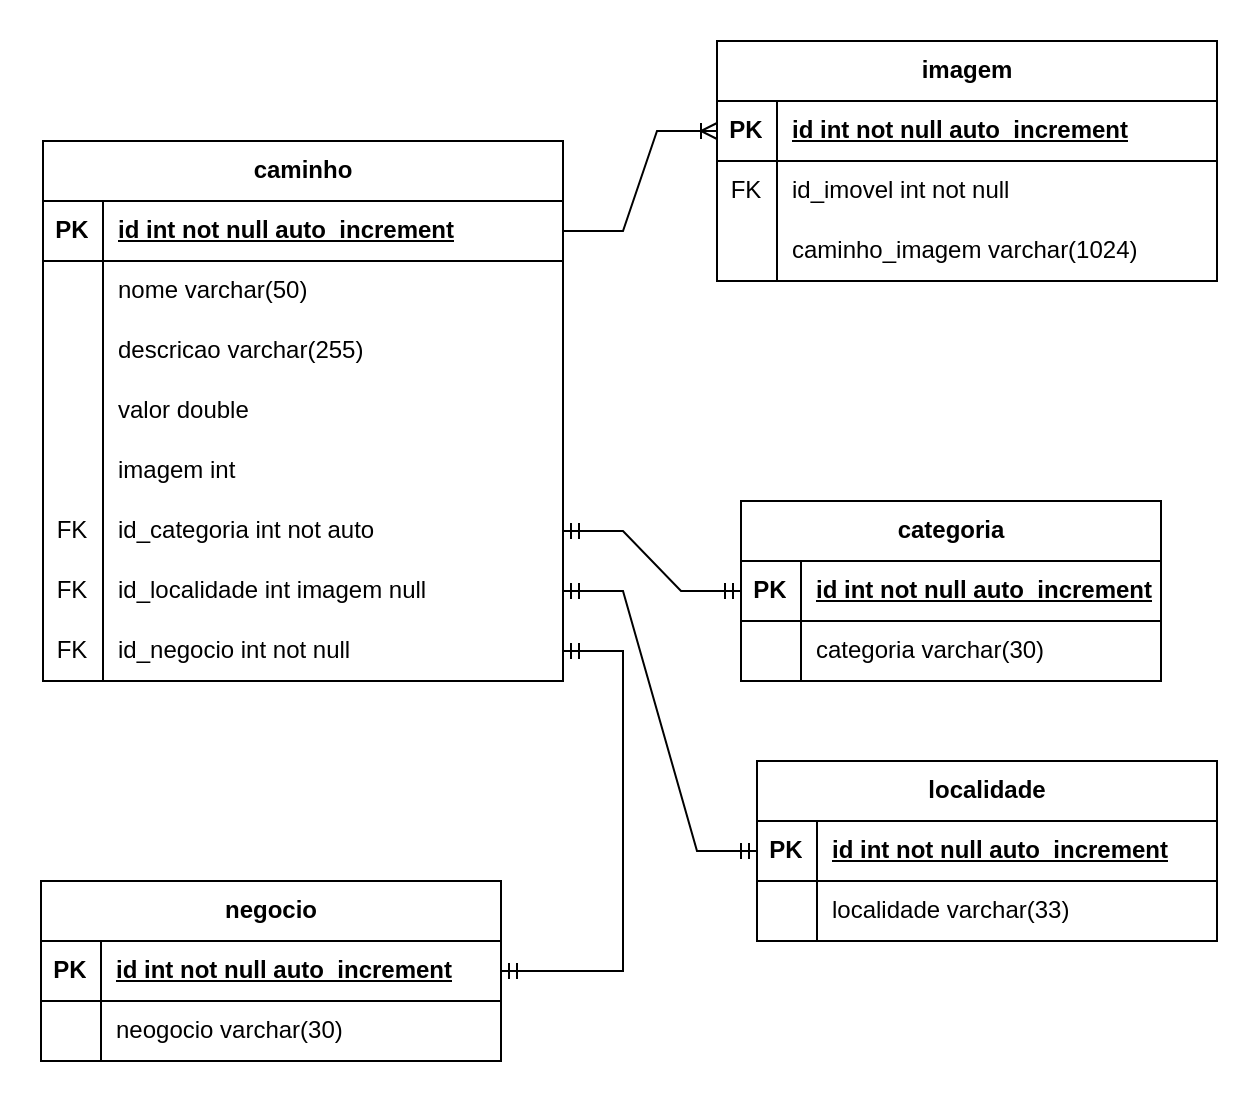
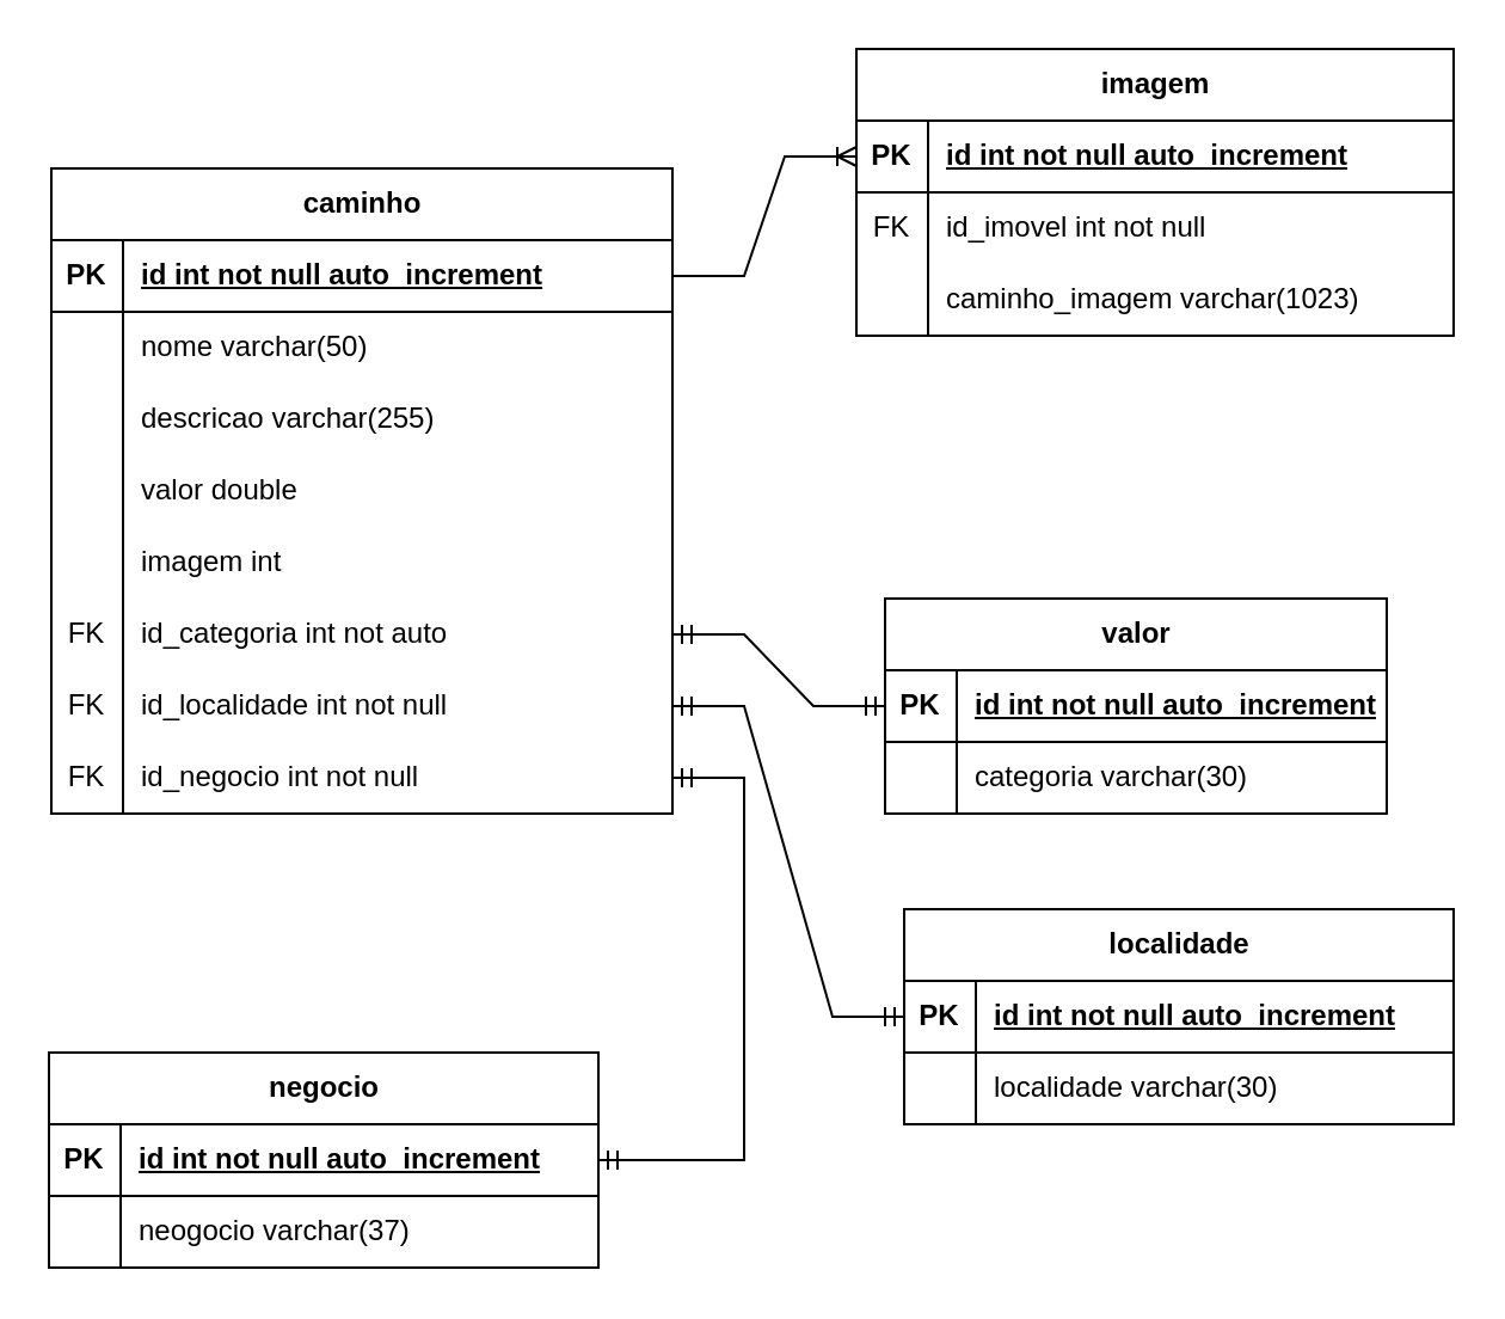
  <mxCell id="0" />
  <mxCell id="1" parent="0" />
  <mxCell id="2" value="caminho" style="shape=table;startSize=30;container=1;collapsible=1;childLayout=tableLayout;fixedRows=1;rowLines=0;fontStyle=1;align=center;resizeLast=1;html=1;" parent="1" vertex="1"><mxGeometry x="21" y="70" width="260" height="270" as="geometry" /></mxCell>
  <mxCell id="3" value="" style="shape=tableRow;horizontal=0;startSize=0;swimlaneHead=0;swimlaneBody=0;fillColor=none;collapsible=0;dropTarget=0;points=[[0,0.5],[1,0.5]];portConstraint=eastwest;top=0;left=0;right=0;bottom=1;" parent="2" vertex="1"><mxGeometry y="30" width="260" height="30" as="geometry" /></mxCell>
  <mxCell id="4" value="PK" style="shape=partialRectangle;connectable=0;fillColor=none;top=0;left=0;bottom=0;right=0;fontStyle=1;overflow=hidden;whiteSpace=wrap;html=1;" parent="3" vertex="1"><mxGeometry width="30" height="30" as="geometry"><mxRectangle width="30" height="30" as="alternateBounds" /></mxGeometry></mxCell>
  <mxCell id="5" value="id int not null auto_increment" style="shape=partialRectangle;connectable=0;fillColor=none;top=0;left=0;bottom=0;right=0;align=left;spacingLeft=6;fontStyle=5;overflow=hidden;whiteSpace=wrap;html=1;" parent="3" vertex="1"><mxGeometry x="30" width="230" height="30" as="geometry"><mxRectangle width="230" height="30" as="alternateBounds" /></mxGeometry></mxCell>
  <mxCell id="6" value="" style="shape=tableRow;horizontal=0;startSize=0;swimlaneHead=0;swimlaneBody=0;fillColor=none;collapsible=0;dropTarget=0;points=[[0,0.5],[1,0.5]];portConstraint=eastwest;top=0;left=0;right=0;bottom=0;" parent="2" vertex="1"><mxGeometry y="60" width="260" height="30" as="geometry" /></mxCell>
  <mxCell id="7" value="" style="shape=partialRectangle;connectable=0;fillColor=none;top=0;left=0;bottom=0;right=0;editable=1;overflow=hidden;whiteSpace=wrap;html=1;" parent="6" vertex="1"><mxGeometry width="30" height="30" as="geometry"><mxRectangle width="30" height="30" as="alternateBounds" /></mxGeometry></mxCell>
  <mxCell id="8" value="nome varchar(50)" style="shape=partialRectangle;connectable=0;fillColor=none;top=0;left=0;bottom=0;right=0;align=left;spacingLeft=6;overflow=hidden;whiteSpace=wrap;html=1;" parent="6" vertex="1"><mxGeometry x="30" width="230" height="30" as="geometry"><mxRectangle width="230" height="30" as="alternateBounds" /></mxGeometry></mxCell>
  <mxCell id="9" value="" style="shape=tableRow;horizontal=0;startSize=0;swimlaneHead=0;swimlaneBody=0;fillColor=none;collapsible=0;dropTarget=0;points=[[0,0.5],[1,0.5]];portConstraint=eastwest;top=0;left=0;right=0;bottom=0;" parent="2" vertex="1"><mxGeometry y="90" width="260" height="30" as="geometry" /></mxCell>
  <mxCell id="10" value="" style="shape=partialRectangle;connectable=0;fillColor=none;top=0;left=0;bottom=0;right=0;editable=1;overflow=hidden;whiteSpace=wrap;html=1;" parent="9" vertex="1"><mxGeometry width="30" height="30" as="geometry"><mxRectangle width="30" height="30" as="alternateBounds" /></mxGeometry></mxCell>
  <mxCell id="11" value="descricao varchar(255)" style="shape=partialRectangle;connectable=0;fillColor=none;top=0;left=0;bottom=0;right=0;align=left;spacingLeft=6;overflow=hidden;whiteSpace=wrap;html=1;" parent="9" vertex="1"><mxGeometry x="30" width="230" height="30" as="geometry"><mxRectangle width="230" height="30" as="alternateBounds" /></mxGeometry></mxCell>
  <mxCell id="12" value="" style="shape=tableRow;horizontal=0;startSize=0;swimlaneHead=0;swimlaneBody=0;fillColor=none;collapsible=0;dropTarget=0;points=[[0,0.5],[1,0.5]];portConstraint=eastwest;top=0;left=0;right=0;bottom=0;" parent="2" vertex="1"><mxGeometry y="120" width="260" height="30" as="geometry" /></mxCell>
  <mxCell id="13" value="" style="shape=partialRectangle;connectable=0;fillColor=none;top=0;left=0;bottom=0;right=0;editable=1;overflow=hidden;whiteSpace=wrap;html=1;" parent="12" vertex="1"><mxGeometry width="30" height="30" as="geometry"><mxRectangle width="30" height="30" as="alternateBounds" /></mxGeometry></mxCell>
  <mxCell id="14" value="valor double" style="shape=partialRectangle;connectable=0;fillColor=none;top=0;left=0;bottom=0;right=0;align=left;spacingLeft=6;overflow=hidden;whiteSpace=wrap;html=1;" parent="12" vertex="1"><mxGeometry x="30" width="230" height="30" as="geometry"><mxRectangle width="230" height="30" as="alternateBounds" /></mxGeometry></mxCell>
  <mxCell id="15" value="" style="shape=tableRow;horizontal=0;startSize=0;swimlaneHead=0;swimlaneBody=0;fillColor=none;collapsible=0;dropTarget=0;points=[[0,0.5],[1,0.5]];portConstraint=eastwest;top=0;left=0;right=0;bottom=0;" parent="2" vertex="1"><mxGeometry y="150" width="260" height="30" as="geometry" /></mxCell>
  <mxCell id="16" value="" style="shape=partialRectangle;connectable=0;fillColor=none;top=0;left=0;bottom=0;right=0;editable=1;overflow=hidden;whiteSpace=wrap;html=1;" parent="15" vertex="1"><mxGeometry width="30" height="30" as="geometry"><mxRectangle width="30" height="30" as="alternateBounds" /></mxGeometry></mxCell>
  <mxCell id="17" value="imagem int" style="shape=partialRectangle;connectable=0;fillColor=none;top=0;left=0;bottom=0;right=0;align=left;spacingLeft=6;overflow=hidden;whiteSpace=wrap;html=1;" parent="15" vertex="1"><mxGeometry x="30" width="230" height="30" as="geometry"><mxRectangle width="230" height="30" as="alternateBounds" /></mxGeometry></mxCell>
  <mxCell id="18" value="" style="shape=tableRow;horizontal=0;startSize=0;swimlaneHead=0;swimlaneBody=0;fillColor=none;collapsible=0;dropTarget=0;points=[[0,0.5],[1,0.5]];portConstraint=eastwest;top=0;left=0;right=0;bottom=0;" parent="2" vertex="1"><mxGeometry y="180" width="260" height="30" as="geometry" /></mxCell>
  <mxCell id="19" value="FK" style="shape=partialRectangle;connectable=0;fillColor=none;top=0;left=0;bottom=0;right=0;editable=1;overflow=hidden;whiteSpace=wrap;html=1;" parent="18" vertex="1"><mxGeometry width="30" height="30" as="geometry"><mxRectangle width="30" height="30" as="alternateBounds" /></mxGeometry></mxCell>
  <mxCell id="20" value="id_categoria int not auto" style="shape=partialRectangle;connectable=0;fillColor=none;top=0;left=0;bottom=0;right=0;align=left;spacingLeft=6;overflow=hidden;whiteSpace=wrap;html=1;" parent="18" vertex="1"><mxGeometry x="30" width="230" height="30" as="geometry"><mxRectangle width="230" height="30" as="alternateBounds" /></mxGeometry></mxCell>
  <mxCell id="21" value="" style="shape=tableRow;horizontal=0;startSize=0;swimlaneHead=0;swimlaneBody=0;fillColor=none;collapsible=0;dropTarget=0;points=[[0,0.5],[1,0.5]];portConstraint=eastwest;top=0;left=0;right=0;bottom=0;" parent="2" vertex="1"><mxGeometry y="210" width="260" height="30" as="geometry" /></mxCell>
  <mxCell id="22" value="FK" style="shape=partialRectangle;connectable=0;fillColor=none;top=0;left=0;bottom=0;right=0;editable=1;overflow=hidden;whiteSpace=wrap;html=1;" parent="21" vertex="1"><mxGeometry width="30" height="30" as="geometry"><mxRectangle width="30" height="30" as="alternateBounds" /></mxGeometry></mxCell>
- <mxCell id="23" value="id_localidade int imagem null" style="shape=partialRectangle;connectable=0;fillColor=none;top=0;left=0;bottom=0;right=0;align=left;spacingLeft=6;overflow=hidden;whiteSpace=wrap;html=1;" parent="21" vertex="1"><mxGeometry x="30" width="230" height="30" as="geometry"><mxRectangle width="230" height="30" as="alternateBounds" /></mxGeometry></mxCell>
+ <mxCell id="23" value="id_localidade int not null" style="shape=partialRectangle;connectable=0;fillColor=none;top=0;left=0;bottom=0;right=0;align=left;spacingLeft=6;overflow=hidden;whiteSpace=wrap;html=1;" parent="21" vertex="1"><mxGeometry x="30" width="230" height="30" as="geometry"><mxRectangle width="230" height="30" as="alternateBounds" /></mxGeometry></mxCell>
  <mxCell id="24" value="" style="shape=tableRow;horizontal=0;startSize=0;swimlaneHead=0;swimlaneBody=0;fillColor=none;collapsible=0;dropTarget=0;points=[[0,0.5],[1,0.5]];portConstraint=eastwest;top=0;left=0;right=0;bottom=0;" parent="2" vertex="1"><mxGeometry y="240" width="260" height="30" as="geometry" /></mxCell>
  <mxCell id="25" value="FK" style="shape=partialRectangle;connectable=0;fillColor=none;top=0;left=0;bottom=0;right=0;editable=1;overflow=hidden;whiteSpace=wrap;html=1;" parent="24" vertex="1"><mxGeometry width="30" height="30" as="geometry"><mxRectangle width="30" height="30" as="alternateBounds" /></mxGeometry></mxCell>
  <mxCell id="26" value="id_negocio int not null" style="shape=partialRectangle;connectable=0;fillColor=none;top=0;left=0;bottom=0;right=0;align=left;spacingLeft=6;overflow=hidden;whiteSpace=wrap;html=1;" parent="24" vertex="1"><mxGeometry x="30" width="230" height="30" as="geometry"><mxRectangle width="230" height="30" as="alternateBounds" /></mxGeometry></mxCell>
  <mxCell id="27" value="imagem" style="shape=table;startSize=30;container=1;collapsible=1;childLayout=tableLayout;fixedRows=1;rowLines=0;fontStyle=1;align=center;resizeLast=1;html=1;" parent="1" vertex="1"><mxGeometry x="358" y="20" width="250" height="120" as="geometry" /></mxCell>
  <mxCell id="28" value="" style="shape=tableRow;horizontal=0;startSize=0;swimlaneHead=0;swimlaneBody=0;fillColor=none;collapsible=0;dropTarget=0;points=[[0,0.5],[1,0.5]];portConstraint=eastwest;top=0;left=0;right=0;bottom=1;" parent="27" vertex="1"><mxGeometry y="30" width="250" height="30" as="geometry" /></mxCell>
  <mxCell id="29" value="PK" style="shape=partialRectangle;connectable=0;fillColor=none;top=0;left=0;bottom=0;right=0;fontStyle=1;overflow=hidden;whiteSpace=wrap;html=1;" parent="28" vertex="1"><mxGeometry width="30" height="30" as="geometry"><mxRectangle width="30" height="30" as="alternateBounds" /></mxGeometry></mxCell>
  <mxCell id="30" value="id int not null auto_increment" style="shape=partialRectangle;connectable=0;fillColor=none;top=0;left=0;bottom=0;right=0;align=left;spacingLeft=6;fontStyle=5;overflow=hidden;whiteSpace=wrap;html=1;" parent="28" vertex="1"><mxGeometry x="30" width="220" height="30" as="geometry"><mxRectangle width="220" height="30" as="alternateBounds" /></mxGeometry></mxCell>
  <mxCell id="31" value="" style="shape=tableRow;horizontal=0;startSize=0;swimlaneHead=0;swimlaneBody=0;fillColor=none;collapsible=0;dropTarget=0;points=[[0,0.5],[1,0.5]];portConstraint=eastwest;top=0;left=0;right=0;bottom=0;" parent="27" vertex="1"><mxGeometry y="60" width="250" height="30" as="geometry" /></mxCell>
  <mxCell id="32" value="FK" style="shape=partialRectangle;connectable=0;fillColor=none;top=0;left=0;bottom=0;right=0;editable=1;overflow=hidden;whiteSpace=wrap;html=1;" parent="31" vertex="1"><mxGeometry width="30" height="30" as="geometry"><mxRectangle width="30" height="30" as="alternateBounds" /></mxGeometry></mxCell>
  <mxCell id="33" value="id_imovel int not null" style="shape=partialRectangle;connectable=0;fillColor=none;top=0;left=0;bottom=0;right=0;align=left;spacingLeft=6;overflow=hidden;whiteSpace=wrap;html=1;" parent="31" vertex="1"><mxGeometry x="30" width="220" height="30" as="geometry"><mxRectangle width="220" height="30" as="alternateBounds" /></mxGeometry></mxCell>
  <mxCell id="34" value="" style="shape=tableRow;horizontal=0;startSize=0;swimlaneHead=0;swimlaneBody=0;fillColor=none;collapsible=0;dropTarget=0;points=[[0,0.5],[1,0.5]];portConstraint=eastwest;top=0;left=0;right=0;bottom=0;" parent="27" vertex="1"><mxGeometry y="90" width="250" height="30" as="geometry" /></mxCell>
  <mxCell id="35" value="" style="shape=partialRectangle;connectable=0;fillColor=none;top=0;left=0;bottom=0;right=0;editable=1;overflow=hidden;whiteSpace=wrap;html=1;" parent="34" vertex="1"><mxGeometry width="30" height="30" as="geometry"><mxRectangle width="30" height="30" as="alternateBounds" /></mxGeometry></mxCell>
- <mxCell id="36" value="caminho_imagem varchar(1024)" style="shape=partialRectangle;connectable=0;fillColor=none;top=0;left=0;bottom=0;right=0;align=left;spacingLeft=6;overflow=hidden;whiteSpace=wrap;html=1;" parent="34" vertex="1"><mxGeometry x="30" width="220" height="30" as="geometry"><mxRectangle width="220" height="30" as="alternateBounds" /></mxGeometry></mxCell>
- <mxCell id="37" value="categoria" style="shape=table;startSize=30;container=1;collapsible=1;childLayout=tableLayout;fixedRows=1;rowLines=0;fontStyle=1;align=center;resizeLast=1;html=1;" parent="1" vertex="1"><mxGeometry x="370" y="250" width="210" height="90" as="geometry" /></mxCell>
+ <mxCell id="36" value="caminho_imagem varchar(1023)" style="shape=partialRectangle;connectable=0;fillColor=none;top=0;left=0;bottom=0;right=0;align=left;spacingLeft=6;overflow=hidden;whiteSpace=wrap;html=1;" parent="34" vertex="1"><mxGeometry x="30" width="220" height="30" as="geometry"><mxRectangle width="220" height="30" as="alternateBounds" /></mxGeometry></mxCell>
+ <mxCell id="37" value="valor" style="shape=table;startSize=30;container=1;collapsible=1;childLayout=tableLayout;fixedRows=1;rowLines=0;fontStyle=1;align=center;resizeLast=1;html=1;" parent="1" vertex="1"><mxGeometry x="370" y="250" width="210" height="90" as="geometry" /></mxCell>
  <mxCell id="38" value="" style="shape=tableRow;horizontal=0;startSize=0;swimlaneHead=0;swimlaneBody=0;fillColor=none;collapsible=0;dropTarget=0;points=[[0,0.5],[1,0.5]];portConstraint=eastwest;top=0;left=0;right=0;bottom=1;" parent="37" vertex="1"><mxGeometry y="30" width="210" height="30" as="geometry" /></mxCell>
  <mxCell id="39" value="PK" style="shape=partialRectangle;connectable=0;fillColor=none;top=0;left=0;bottom=0;right=0;fontStyle=1;overflow=hidden;whiteSpace=wrap;html=1;" parent="38" vertex="1"><mxGeometry width="30" height="30" as="geometry"><mxRectangle width="30" height="30" as="alternateBounds" /></mxGeometry></mxCell>
  <mxCell id="40" value="id int not null auto_increment" style="shape=partialRectangle;connectable=0;fillColor=none;top=0;left=0;bottom=0;right=0;align=left;spacingLeft=6;fontStyle=5;overflow=hidden;whiteSpace=wrap;html=1;" parent="38" vertex="1"><mxGeometry x="30" width="180" height="30" as="geometry"><mxRectangle width="180" height="30" as="alternateBounds" /></mxGeometry></mxCell>
  <mxCell id="41" value="" style="shape=tableRow;horizontal=0;startSize=0;swimlaneHead=0;swimlaneBody=0;fillColor=none;collapsible=0;dropTarget=0;points=[[0,0.5],[1,0.5]];portConstraint=eastwest;top=0;left=0;right=0;bottom=0;" parent="37" vertex="1"><mxGeometry y="60" width="210" height="30" as="geometry" /></mxCell>
  <mxCell id="42" value="" style="shape=partialRectangle;connectable=0;fillColor=none;top=0;left=0;bottom=0;right=0;editable=1;overflow=hidden;whiteSpace=wrap;html=1;" parent="41" vertex="1"><mxGeometry width="30" height="30" as="geometry"><mxRectangle width="30" height="30" as="alternateBounds" /></mxGeometry></mxCell>
  <mxCell id="43" value="categoria varchar(30)" style="shape=partialRectangle;connectable=0;fillColor=none;top=0;left=0;bottom=0;right=0;align=left;spacingLeft=6;overflow=hidden;whiteSpace=wrap;html=1;" parent="41" vertex="1"><mxGeometry x="30" width="180" height="30" as="geometry"><mxRectangle width="180" height="30" as="alternateBounds" /></mxGeometry></mxCell>
  <mxCell id="44" value="" style="edgeStyle=entityRelationEdgeStyle;fontSize=12;html=1;endArrow=ERmandOne;startArrow=ERmandOne;rounded=0;" parent="1" source="18" target="38" edge="1"><mxGeometry width="100" height="100" relative="1" as="geometry"><mxPoint x="300" y="314" as="sourcePoint" /><mxPoint x="400" y="214" as="targetPoint" /></mxGeometry></mxCell>
  <mxCell id="45" value="localidade" style="shape=table;startSize=30;container=1;collapsible=1;childLayout=tableLayout;fixedRows=1;rowLines=0;fontStyle=1;align=center;resizeLast=1;html=1;" parent="1" vertex="1"><mxGeometry x="378" y="380" width="230" height="90" as="geometry" /></mxCell>
  <mxCell id="46" value="" style="shape=tableRow;horizontal=0;startSize=0;swimlaneHead=0;swimlaneBody=0;fillColor=none;collapsible=0;dropTarget=0;points=[[0,0.5],[1,0.5]];portConstraint=eastwest;top=0;left=0;right=0;bottom=1;" parent="45" vertex="1"><mxGeometry y="30" width="230" height="30" as="geometry" /></mxCell>
  <mxCell id="47" value="PK" style="shape=partialRectangle;connectable=0;fillColor=none;top=0;left=0;bottom=0;right=0;fontStyle=1;overflow=hidden;whiteSpace=wrap;html=1;" parent="46" vertex="1"><mxGeometry width="30" height="30" as="geometry"><mxRectangle width="30" height="30" as="alternateBounds" /></mxGeometry></mxCell>
  <mxCell id="48" value="id int not null auto_increment" style="shape=partialRectangle;connectable=0;fillColor=none;top=0;left=0;bottom=0;right=0;align=left;spacingLeft=6;fontStyle=5;overflow=hidden;whiteSpace=wrap;html=1;" parent="46" vertex="1"><mxGeometry x="30" width="200" height="30" as="geometry"><mxRectangle width="200" height="30" as="alternateBounds" /></mxGeometry></mxCell>
  <mxCell id="49" value="" style="shape=tableRow;horizontal=0;startSize=0;swimlaneHead=0;swimlaneBody=0;fillColor=none;collapsible=0;dropTarget=0;points=[[0,0.5],[1,0.5]];portConstraint=eastwest;top=0;left=0;right=0;bottom=0;" parent="45" vertex="1"><mxGeometry y="60" width="230" height="30" as="geometry" /></mxCell>
  <mxCell id="50" value="" style="shape=partialRectangle;connectable=0;fillColor=none;top=0;left=0;bottom=0;right=0;editable=1;overflow=hidden;whiteSpace=wrap;html=1;" parent="49" vertex="1"><mxGeometry width="30" height="30" as="geometry"><mxRectangle width="30" height="30" as="alternateBounds" /></mxGeometry></mxCell>
- <mxCell id="51" value="localidade varchar(33)" style="shape=partialRectangle;connectable=0;fillColor=none;top=0;left=0;bottom=0;right=0;align=left;spacingLeft=6;overflow=hidden;whiteSpace=wrap;html=1;" parent="49" vertex="1"><mxGeometry x="30" width="200" height="30" as="geometry"><mxRectangle width="200" height="30" as="alternateBounds" /></mxGeometry></mxCell>
+ <mxCell id="51" value="localidade varchar(30)" style="shape=partialRectangle;connectable=0;fillColor=none;top=0;left=0;bottom=0;right=0;align=left;spacingLeft=6;overflow=hidden;whiteSpace=wrap;html=1;" parent="49" vertex="1"><mxGeometry x="30" width="200" height="30" as="geometry"><mxRectangle width="200" height="30" as="alternateBounds" /></mxGeometry></mxCell>
  <mxCell id="52" value="" style="edgeStyle=entityRelationEdgeStyle;fontSize=12;html=1;endArrow=ERmandOne;startArrow=ERmandOne;rounded=0;" parent="1" source="21" target="46" edge="1"><mxGeometry width="100" height="100" relative="1" as="geometry"><mxPoint x="320" y="350" as="sourcePoint" /><mxPoint x="410" y="350" as="targetPoint" /><Array as="points"><mxPoint x="360" y="385" /></Array></mxGeometry></mxCell>
  <mxCell id="53" value="negocio" style="shape=table;startSize=30;container=1;collapsible=1;childLayout=tableLayout;fixedRows=1;rowLines=0;fontStyle=1;align=center;resizeLast=1;html=1;" parent="1" vertex="1"><mxGeometry x="20" y="440" width="230" height="90" as="geometry" /></mxCell>
  <mxCell id="54" value="" style="shape=tableRow;horizontal=0;startSize=0;swimlaneHead=0;swimlaneBody=0;fillColor=none;collapsible=0;dropTarget=0;points=[[0,0.5],[1,0.5]];portConstraint=eastwest;top=0;left=0;right=0;bottom=1;" parent="53" vertex="1"><mxGeometry y="30" width="230" height="30" as="geometry" /></mxCell>
  <mxCell id="55" value="PK" style="shape=partialRectangle;connectable=0;fillColor=none;top=0;left=0;bottom=0;right=0;fontStyle=1;overflow=hidden;whiteSpace=wrap;html=1;" parent="54" vertex="1"><mxGeometry width="30" height="30" as="geometry"><mxRectangle width="30" height="30" as="alternateBounds" /></mxGeometry></mxCell>
  <mxCell id="56" value="id int not null auto_increment" style="shape=partialRectangle;connectable=0;fillColor=none;top=0;left=0;bottom=0;right=0;align=left;spacingLeft=6;fontStyle=5;overflow=hidden;whiteSpace=wrap;html=1;" parent="54" vertex="1"><mxGeometry x="30" width="200" height="30" as="geometry"><mxRectangle width="200" height="30" as="alternateBounds" /></mxGeometry></mxCell>
  <mxCell id="57" value="" style="shape=tableRow;horizontal=0;startSize=0;swimlaneHead=0;swimlaneBody=0;fillColor=none;collapsible=0;dropTarget=0;points=[[0,0.5],[1,0.5]];portConstraint=eastwest;top=0;left=0;right=0;bottom=0;" parent="53" vertex="1"><mxGeometry y="60" width="230" height="30" as="geometry" /></mxCell>
  <mxCell id="58" value="" style="shape=partialRectangle;connectable=0;fillColor=none;top=0;left=0;bottom=0;right=0;editable=1;overflow=hidden;whiteSpace=wrap;html=1;" parent="57" vertex="1"><mxGeometry width="30" height="30" as="geometry"><mxRectangle width="30" height="30" as="alternateBounds" /></mxGeometry></mxCell>
- <mxCell id="59" value="neogocio varchar(30)" style="shape=partialRectangle;connectable=0;fillColor=none;top=0;left=0;bottom=0;right=0;align=left;spacingLeft=6;overflow=hidden;whiteSpace=wrap;html=1;" parent="57" vertex="1"><mxGeometry x="30" width="200" height="30" as="geometry"><mxRectangle width="200" height="30" as="alternateBounds" /></mxGeometry></mxCell>
+ <mxCell id="59" value="neogocio varchar(37)" style="shape=partialRectangle;connectable=0;fillColor=none;top=0;left=0;bottom=0;right=0;align=left;spacingLeft=6;overflow=hidden;whiteSpace=wrap;html=1;" parent="57" vertex="1"><mxGeometry x="30" width="200" height="30" as="geometry"><mxRectangle width="200" height="30" as="alternateBounds" /></mxGeometry></mxCell>
  <mxCell id="60" value="" style="edgeStyle=entityRelationEdgeStyle;fontSize=12;html=1;endArrow=ERmandOne;startArrow=ERmandOne;rounded=0;" parent="1" source="24" target="54" edge="1"><mxGeometry width="100" height="100" relative="1" as="geometry"><mxPoint x="250" y="390" as="sourcePoint" /><mxPoint x="330" y="500" as="targetPoint" /><Array as="points"><mxPoint x="330" y="450" /></Array></mxGeometry></mxCell>
  <mxCell id="61" value="" style="edgeStyle=entityRelationEdgeStyle;fontSize=12;html=1;endArrow=ERoneToMany;rounded=0;" parent="1" source="3" target="28" edge="1"><mxGeometry width="100" height="100" relative="1" as="geometry"><mxPoint x="280" y="200" as="sourcePoint" /><mxPoint x="380" y="100" as="targetPoint" /></mxGeometry></mxCell>
